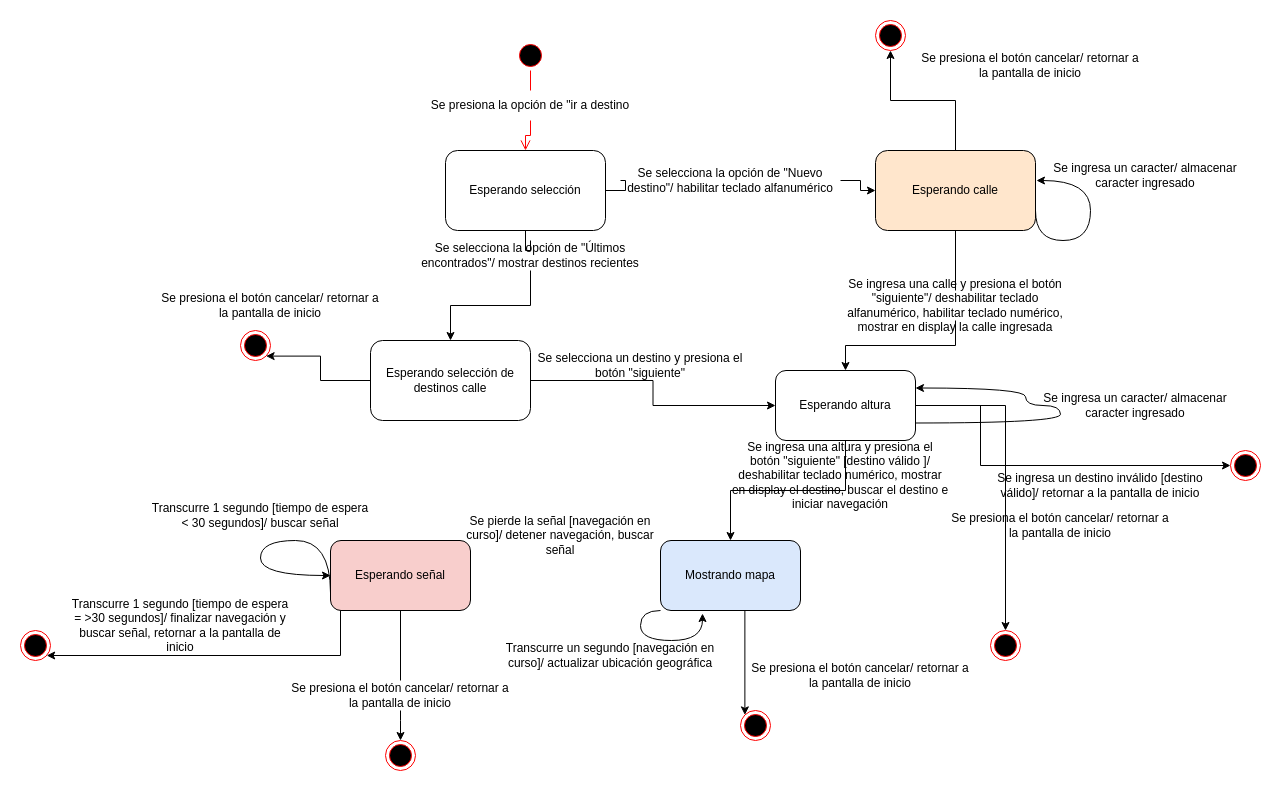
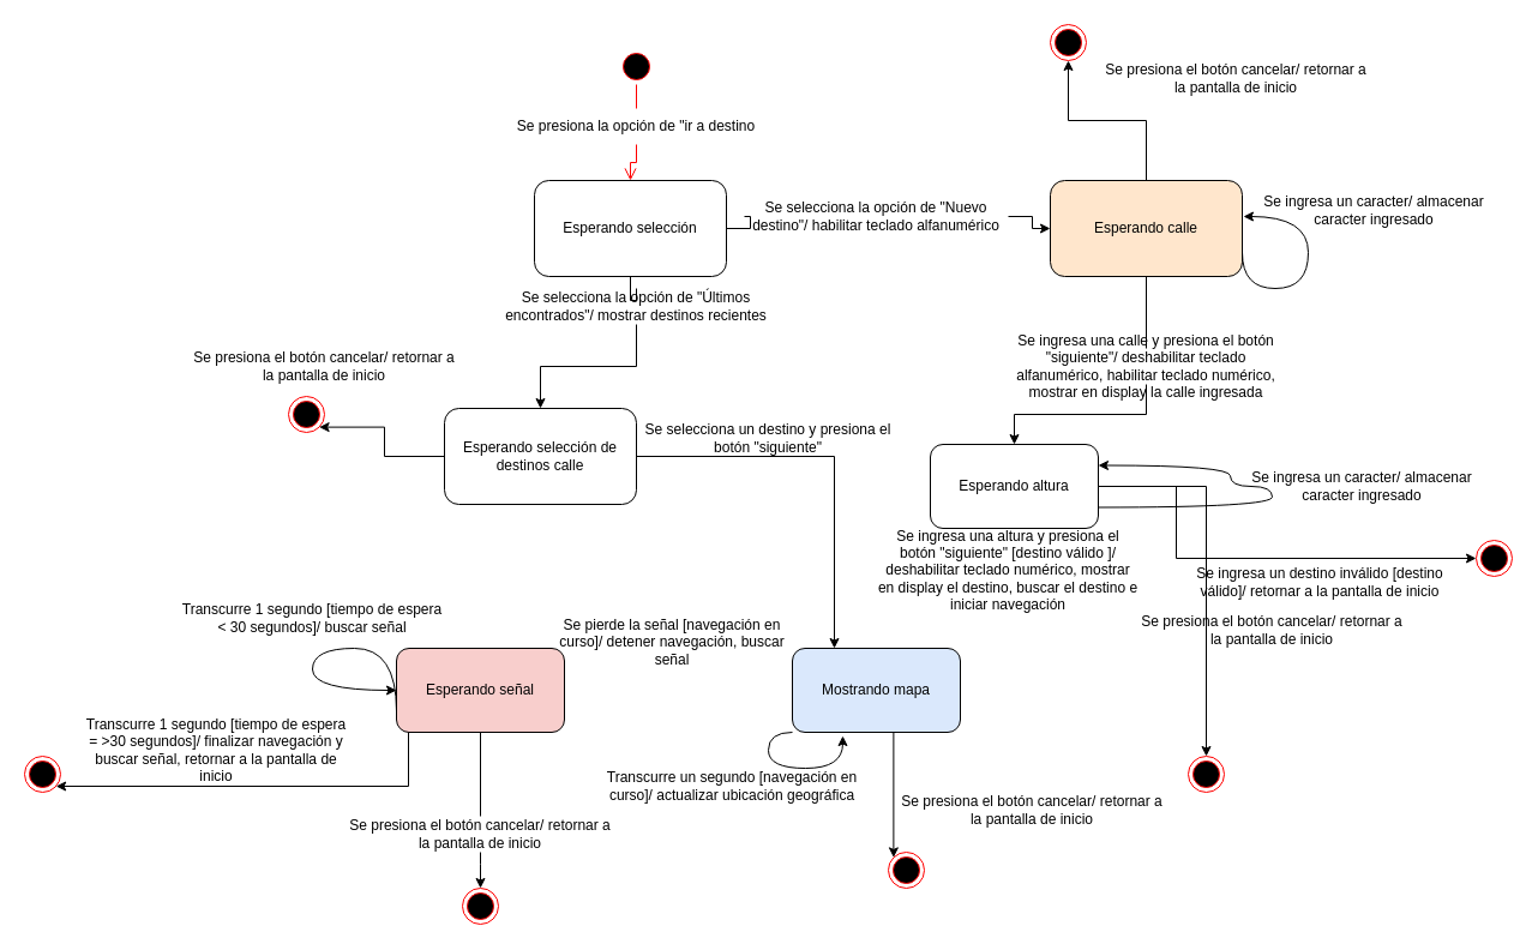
  <mxCell id="0" />
  <mxCell id="1" parent="0" />
  <mxCell id="2" style="edgeStyle=orthogonalEdgeStyle;rounded=0;orthogonalLoop=1;jettySize=auto;html=1;entryX=0;entryY=0.5;entryDx=0;entryDy=0;startArrow=none;" edge="1" parent="1" source="30" target="10"><mxGeometry relative="1" as="geometry" /></mxCell>
  <mxCell id="3" style="edgeStyle=orthogonalEdgeStyle;rounded=0;orthogonalLoop=1;jettySize=auto;html=1;startArrow=none;" edge="1" parent="1" source="45" target="7"><mxGeometry relative="1" as="geometry" /></mxCell>
  <mxCell id="4" value="Esperando selección" style="rounded=1;whiteSpace=wrap;html=1;" vertex="1" parent="1"><mxGeometry x="445" y="150" width="160" height="80" as="geometry" /></mxCell>
- <mxCell id="5" style="edgeStyle=orthogonalEdgeStyle;rounded=0;orthogonalLoop=1;jettySize=auto;html=1;" edge="1" parent="1" source="7" target="14"><mxGeometry relative="1" as="geometry" /></mxCell>
+ <mxCell id="5" style="edgeStyle=orthogonalEdgeStyle;rounded=0;orthogonalLoop=1;jettySize=auto;html=1;entryX=0.25;entryY=0;entryDx=0;entryDy=0;" edge="1" parent="1" source="7" target="16"><mxGeometry relative="1" as="geometry" /></mxCell>
  <mxCell id="6" style="edgeStyle=orthogonalEdgeStyle;rounded=0;orthogonalLoop=1;jettySize=auto;html=1;entryX=1;entryY=1;entryDx=0;entryDy=0;" edge="1" parent="1" source="7" target="29"><mxGeometry relative="1" as="geometry" /></mxCell>
  <mxCell id="7" value="Esperando selección de destinos calle" style="rounded=1;whiteSpace=wrap;html=1;" vertex="1" parent="1"><mxGeometry x="370" y="340" width="160" height="80" as="geometry" /></mxCell>
  <mxCell id="8" style="edgeStyle=orthogonalEdgeStyle;rounded=0;orthogonalLoop=1;jettySize=auto;html=1;entryX=0.5;entryY=1;entryDx=0;entryDy=0;" edge="1" parent="1" source="10" target="24"><mxGeometry relative="1" as="geometry" /></mxCell>
  <mxCell id="9" style="edgeStyle=orthogonalEdgeStyle;rounded=0;orthogonalLoop=1;jettySize=auto;html=1;startArrow=none;" edge="1" parent="1" source="32" target="14"><mxGeometry relative="1" as="geometry" /></mxCell>
  <mxCell id="10" value="Esperando calle" style="rounded=1;whiteSpace=wrap;html=1;fillColor=#ffe6cc;" vertex="1" parent="1"><mxGeometry x="875" y="150" width="160" height="80" as="geometry" /></mxCell>
  <mxCell id="11" style="edgeStyle=orthogonalEdgeStyle;rounded=0;orthogonalLoop=1;jettySize=auto;html=1;entryX=0.5;entryY=0;entryDx=0;entryDy=0;" edge="1" parent="1" source="14" target="25"><mxGeometry relative="1" as="geometry"><mxPoint x="1000" y="450" as="targetPoint" /></mxGeometry></mxCell>
- <mxCell id="12" style="edgeStyle=orthogonalEdgeStyle;rounded=0;orthogonalLoop=1;jettySize=auto;html=1;" edge="1" parent="1" source="14" target="16"><mxGeometry relative="1" as="geometry" /></mxCell>
  <mxCell id="13" style="edgeStyle=orthogonalEdgeStyle;rounded=0;orthogonalLoop=1;jettySize=auto;html=1;" edge="1" parent="1" source="14" target="48"><mxGeometry relative="1" as="geometry"><Array as="points"><mxPoint x="980" y="465" /></Array></mxGeometry></mxCell>
  <mxCell id="14" value="Esperando altura" style="rounded=1;whiteSpace=wrap;html=1;" vertex="1" parent="1"><mxGeometry x="775" y="370" width="140" height="70" as="geometry" /></mxCell>
  <mxCell id="15" style="edgeStyle=orthogonalEdgeStyle;rounded=0;orthogonalLoop=1;jettySize=auto;html=1;entryX=0;entryY=0;entryDx=0;entryDy=0;" edge="1" parent="1" source="16" target="28"><mxGeometry relative="1" as="geometry"><Array as="points"><mxPoint x="724" y="590" /><mxPoint x="724" y="590" /></Array></mxGeometry></mxCell>
  <mxCell id="16" value="Mostrando mapa" style="rounded=1;whiteSpace=wrap;html=1;fillColor=#dae8fc;" vertex="1" parent="1"><mxGeometry x="660" y="540" width="140" height="70" as="geometry" /></mxCell>
  <mxCell id="17" style="edgeStyle=orthogonalEdgeStyle;rounded=0;orthogonalLoop=1;jettySize=auto;html=1;" edge="1" parent="1" source="19" target="26"><mxGeometry relative="1" as="geometry"><Array as="points"><mxPoint x="340" y="655" /></Array></mxGeometry></mxCell>
  <mxCell id="18" style="edgeStyle=orthogonalEdgeStyle;rounded=0;orthogonalLoop=1;jettySize=auto;html=1;startArrow=none;" edge="1" parent="1" source="43" target="27"><mxGeometry relative="1" as="geometry"><Array as="points"><mxPoint x="400" y="720" /><mxPoint x="400" y="720" /></Array></mxGeometry></mxCell>
  <mxCell id="19" value="Esperando señal" style="rounded=1;whiteSpace=wrap;html=1;fillColor=#f8cecc;" vertex="1" parent="1"><mxGeometry x="330" y="540" width="140" height="70" as="geometry" /></mxCell>
  <mxCell id="20" value="" style="ellipse;html=1;shape=startState;fillColor=#000000;strokeColor=#ff0000;" vertex="1" parent="1"><mxGeometry x="515" y="40" width="30" height="30" as="geometry" /></mxCell>
  <mxCell id="21" value="" style="edgeStyle=orthogonalEdgeStyle;html=1;verticalAlign=bottom;endArrow=open;endSize=8;strokeColor=#ff0000;rounded=0;entryX=0.5;entryY=0;entryDx=0;entryDy=0;startArrow=none;" edge="1" source="22" parent="1" target="4"><mxGeometry relative="1" as="geometry"><mxPoint x="530" y="130" as="targetPoint" /></mxGeometry></mxCell>
  <mxCell id="22" value="Se presiona la opción de &quot;ir a destino" style="text;html=1;strokeColor=none;fillColor=none;align=center;verticalAlign=middle;whiteSpace=wrap;rounded=0;" vertex="1" parent="1"><mxGeometry x="420" y="90" width="220" height="30" as="geometry" /></mxCell>
  <mxCell id="23" value="" style="edgeStyle=orthogonalEdgeStyle;html=1;verticalAlign=bottom;endArrow=none;endSize=8;strokeColor=#ff0000;rounded=0;entryX=0.5;entryY=0;entryDx=0;entryDy=0;" edge="1" parent="1" source="20" target="22"><mxGeometry relative="1" as="geometry"><mxPoint x="530" y="140" as="targetPoint" /><mxPoint x="530" y="70" as="sourcePoint" /></mxGeometry></mxCell>
  <mxCell id="24" value="" style="ellipse;html=1;shape=endState;fillColor=#000000;strokeColor=#ff0000;" vertex="1" parent="1"><mxGeometry x="875" y="20" width="30" height="30" as="geometry" /></mxCell>
  <mxCell id="25" value="" style="ellipse;html=1;shape=endState;fillColor=#000000;strokeColor=#ff0000;" vertex="1" parent="1"><mxGeometry x="990" y="630" width="30" height="30" as="geometry" /></mxCell>
  <mxCell id="26" value="" style="ellipse;html=1;shape=endState;fillColor=#000000;strokeColor=#ff0000;" vertex="1" parent="1"><mxGeometry x="20" y="630" width="30" height="30" as="geometry" /></mxCell>
  <mxCell id="27" value="" style="ellipse;html=1;shape=endState;fillColor=#000000;strokeColor=#ff0000;" vertex="1" parent="1"><mxGeometry x="385" y="740" width="30" height="30" as="geometry" /></mxCell>
  <mxCell id="28" value="" style="ellipse;html=1;shape=endState;fillColor=#000000;strokeColor=#ff0000;" vertex="1" parent="1"><mxGeometry x="740" y="710" width="30" height="30" as="geometry" /></mxCell>
  <mxCell id="29" value="" style="ellipse;html=1;shape=endState;fillColor=#000000;strokeColor=#ff0000;" vertex="1" parent="1"><mxGeometry x="240" y="330" width="30" height="30" as="geometry" /></mxCell>
  <mxCell id="30" value="Se selecciona la opción de &quot;Nuevo destino&quot;/ habilitar teclado alfanumérico" style="text;html=1;strokeColor=none;fillColor=none;align=center;verticalAlign=middle;whiteSpace=wrap;rounded=0;" vertex="1" parent="1"><mxGeometry x="620" y="165" width="220" height="30" as="geometry" /></mxCell>
  <mxCell id="31" value="" style="edgeStyle=orthogonalEdgeStyle;rounded=0;orthogonalLoop=1;jettySize=auto;html=1;entryX=0;entryY=0.5;entryDx=0;entryDy=0;endArrow=none;" edge="1" parent="1" source="4" target="30"><mxGeometry relative="1" as="geometry"><mxPoint x="610" y="180" as="sourcePoint" /><mxPoint x="810" y="180" as="targetPoint" /></mxGeometry></mxCell>
  <mxCell id="32" value="Se ingresa una calle y presiona el botón &quot;siguiente&quot;/ deshabilitar teclado alfanumérico, habilitar teclado numérico, mostrar en display la calle ingresada" style="text;html=1;strokeColor=none;fillColor=none;align=center;verticalAlign=middle;whiteSpace=wrap;rounded=0;" vertex="1" parent="1"><mxGeometry x="845" y="290" width="220" height="30" as="geometry" /></mxCell>
  <mxCell id="33" value="" style="edgeStyle=orthogonalEdgeStyle;rounded=0;orthogonalLoop=1;jettySize=auto;html=1;endArrow=none;" edge="1" parent="1" source="10" target="32"><mxGeometry relative="1" as="geometry"><mxPoint x="955" y="230" as="sourcePoint" /><mxPoint x="955" y="370" as="targetPoint" /></mxGeometry></mxCell>
  <mxCell id="34" value="" style="curved=1;endArrow=classic;html=1;rounded=0;edgeStyle=orthogonalEdgeStyle;exitX=1;exitY=0.75;exitDx=0;exitDy=0;entryX=1.006;entryY=0.375;entryDx=0;entryDy=0;entryPerimeter=0;" edge="1" parent="1" source="10" target="10"><mxGeometry width="50" height="50" relative="1" as="geometry"><mxPoint x="910" y="380" as="sourcePoint" /><mxPoint x="960" y="330" as="targetPoint" /><Array as="points"><mxPoint x="1035" y="240" /><mxPoint x="1090" y="240" /><mxPoint x="1090" y="180" /></Array></mxGeometry></mxCell>
  <mxCell id="35" value="Se ingresa un caracter/ almacenar caracter ingresado" style="text;html=1;strokeColor=none;fillColor=none;align=center;verticalAlign=middle;whiteSpace=wrap;rounded=0;" vertex="1" parent="1"><mxGeometry x="1035" y="160" width="220" height="30" as="geometry" /></mxCell>
  <mxCell id="36" value="Se ingresa un caracter/ almacenar caracter ingresado" style="text;html=1;strokeColor=none;fillColor=none;align=center;verticalAlign=middle;whiteSpace=wrap;rounded=0;" vertex="1" parent="1"><mxGeometry x="1025" y="390" width="220" height="30" as="geometry" /></mxCell>
  <mxCell id="37" value="" style="curved=1;endArrow=classic;html=1;rounded=0;edgeStyle=orthogonalEdgeStyle;exitX=1;exitY=0.75;exitDx=0;exitDy=0;entryX=1;entryY=0.25;entryDx=0;entryDy=0;" edge="1" parent="1" source="14" target="14"><mxGeometry width="50" height="50" relative="1" as="geometry"><mxPoint x="1065" y="435" as="sourcePoint" /><mxPoint x="1065.96" y="405" as="targetPoint" /><Array as="points"><mxPoint x="1060" y="423" /><mxPoint x="1060" y="405" /><mxPoint x="1025" y="405" /></Array></mxGeometry></mxCell>
  <mxCell id="38" value="Se presiona el botón cancelar/ retornar a la pantalla de inicio" style="text;html=1;strokeColor=none;fillColor=none;align=center;verticalAlign=middle;whiteSpace=wrap;rounded=0;" vertex="1" parent="1"><mxGeometry x="920" y="50" width="220" height="30" as="geometry" /></mxCell>
  <mxCell id="39" value="Se presiona el botón cancelar/ retornar a la pantalla de inicio" style="text;html=1;strokeColor=none;fillColor=none;align=center;verticalAlign=middle;whiteSpace=wrap;rounded=0;" vertex="1" parent="1"><mxGeometry x="950" y="510" width="220" height="30" as="geometry" /></mxCell>
  <mxCell id="40" value="Se ingresa una altura y presiona el botón &quot;siguiente&quot; [destino válido ]/ deshabilitar teclado numérico, mostrar en display el destino, buscar el destino e iniciar navegación" style="text;html=1;strokeColor=none;fillColor=none;align=center;verticalAlign=middle;whiteSpace=wrap;rounded=0;" vertex="1" parent="1"><mxGeometry x="730" y="460" width="220" height="30" as="geometry" /></mxCell>
  <mxCell id="41" value="Se presiona el botón cancelar/ retornar a la pantalla de inicio" style="text;html=1;strokeColor=none;fillColor=none;align=center;verticalAlign=middle;whiteSpace=wrap;rounded=0;" vertex="1" parent="1"><mxGeometry x="750" y="660" width="220" height="30" as="geometry" /></mxCell>
  <mxCell id="42" value="Se presiona el botón cancelar/ retornar a la pantalla de inicio" style="text;html=1;strokeColor=none;fillColor=none;align=center;verticalAlign=middle;whiteSpace=wrap;rounded=0;" vertex="1" parent="1"><mxGeometry x="160" y="290" width="220" height="30" as="geometry" /></mxCell>
  <mxCell id="43" value="Se presiona el botón cancelar/ retornar a la pantalla de inicio" style="text;html=1;strokeColor=none;fillColor=none;align=center;verticalAlign=middle;whiteSpace=wrap;rounded=0;" vertex="1" parent="1"><mxGeometry x="290" y="680" width="220" height="30" as="geometry" /></mxCell>
  <mxCell id="44" value="" style="edgeStyle=orthogonalEdgeStyle;rounded=0;orthogonalLoop=1;jettySize=auto;html=1;endArrow=none;" edge="1" parent="1" source="19" target="43"><mxGeometry relative="1" as="geometry"><mxPoint x="400" y="610" as="sourcePoint" /><mxPoint x="400" y="740" as="targetPoint" /><Array as="points" /></mxGeometry></mxCell>
  <mxCell id="45" value="Se selecciona la opción de &quot;Últimos encontrados&quot;/ mostrar destinos recientes" style="text;html=1;strokeColor=none;fillColor=none;align=center;verticalAlign=middle;whiteSpace=wrap;rounded=0;" vertex="1" parent="1"><mxGeometry x="420" y="240" width="220" height="30" as="geometry" /></mxCell>
  <mxCell id="46" value="" style="edgeStyle=orthogonalEdgeStyle;rounded=0;orthogonalLoop=1;jettySize=auto;html=1;endArrow=none;" edge="1" parent="1" source="4" target="45"><mxGeometry relative="1" as="geometry"><mxPoint x="530" y="220" as="sourcePoint" /><mxPoint x="450" y="340" as="targetPoint" /></mxGeometry></mxCell>
  <mxCell id="47" value="Se selecciona un destino y presiona el botón &quot;siguiente&quot;" style="text;html=1;strokeColor=none;fillColor=none;align=center;verticalAlign=middle;whiteSpace=wrap;rounded=0;" vertex="1" parent="1"><mxGeometry x="530" y="350" width="220" height="30" as="geometry" /></mxCell>
  <mxCell id="48" value="" style="ellipse;html=1;shape=endState;fillColor=#000000;strokeColor=#ff0000;" vertex="1" parent="1"><mxGeometry x="1230" y="450" width="30" height="30" as="geometry" /></mxCell>
  <mxCell id="49" value="Se ingresa un destino inválido [destino válido]/ retornar a la pantalla de inicio" style="text;html=1;strokeColor=none;fillColor=none;align=center;verticalAlign=middle;whiteSpace=wrap;rounded=0;" vertex="1" parent="1"><mxGeometry x="990" y="470" width="220" height="30" as="geometry" /></mxCell>
  <mxCell id="50" value="Se pierde la señal [navegación en curso]/ detener navegación, buscar señal" style="text;html=1;strokeColor=none;fillColor=none;align=center;verticalAlign=middle;whiteSpace=wrap;rounded=0;" vertex="1" parent="1"><mxGeometry x="450" y="520" width="220" height="30" as="geometry" /></mxCell>
  <mxCell id="51" value="Transcurre 1 segundo [tiempo de espera &amp;lt; 30 segundos]/ buscar señal" style="text;html=1;strokeColor=none;fillColor=none;align=center;verticalAlign=middle;whiteSpace=wrap;rounded=0;" vertex="1" parent="1"><mxGeometry x="150" y="500" width="220" height="30" as="geometry" /></mxCell>
  <mxCell id="52" value="" style="curved=1;endArrow=classic;html=1;rounded=0;edgeStyle=orthogonalEdgeStyle;exitX=0;exitY=0.75;exitDx=0;exitDy=0;" edge="1" parent="1" source="19" target="19"><mxGeometry width="50" height="50" relative="1" as="geometry"><mxPoint x="460" y="480" as="sourcePoint" /><mxPoint x="510" y="430" as="targetPoint" /><Array as="points"><mxPoint x="330" y="540" /><mxPoint x="260" y="540" /><mxPoint x="260" y="575" /></Array></mxGeometry></mxCell>
  <mxCell id="53" value="Transcurre 1 segundo [tiempo de espera = &amp;gt;30 segundos]/ finalizar navegación y buscar señal, retornar a la pantalla de inicio" style="text;html=1;strokeColor=none;fillColor=none;align=center;verticalAlign=middle;whiteSpace=wrap;rounded=0;" vertex="1" parent="1"><mxGeometry x="70" y="610" width="220" height="30" as="geometry" /></mxCell>
  <mxCell id="54" value="" style="curved=1;endArrow=classic;html=1;rounded=0;edgeStyle=orthogonalEdgeStyle;entryX=0.3;entryY=1.043;entryDx=0;entryDy=0;entryPerimeter=0;exitX=0;exitY=1;exitDx=0;exitDy=0;" edge="1" parent="1" source="16" target="16"><mxGeometry width="50" height="50" relative="1" as="geometry"><mxPoint x="640" y="470" as="sourcePoint" /><mxPoint x="690" y="420" as="targetPoint" /><Array as="points"><mxPoint x="640" y="610" /><mxPoint x="640" y="640" /><mxPoint x="702" y="640" /></Array></mxGeometry></mxCell>
  <mxCell id="55" value="Transcurre un segundo [navegación en curso]/ actualizar ubicación geográfica" style="text;html=1;strokeColor=none;fillColor=none;align=center;verticalAlign=middle;whiteSpace=wrap;rounded=0;" vertex="1" parent="1"><mxGeometry x="500" y="640" width="220" height="30" as="geometry" /></mxCell>
